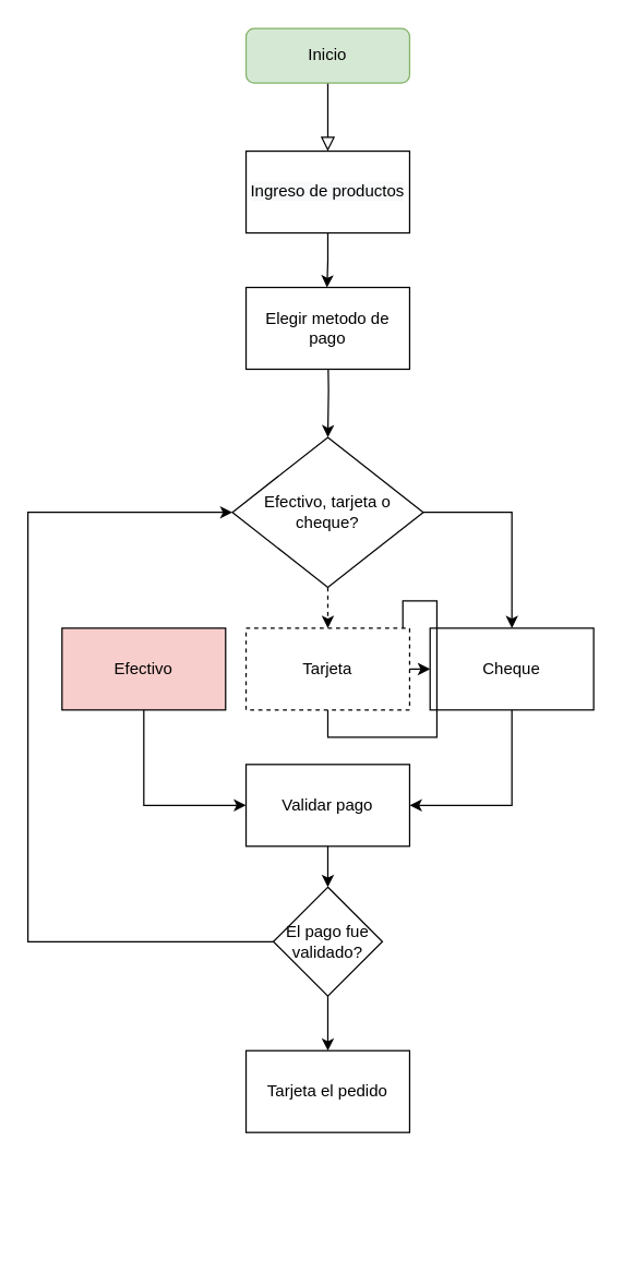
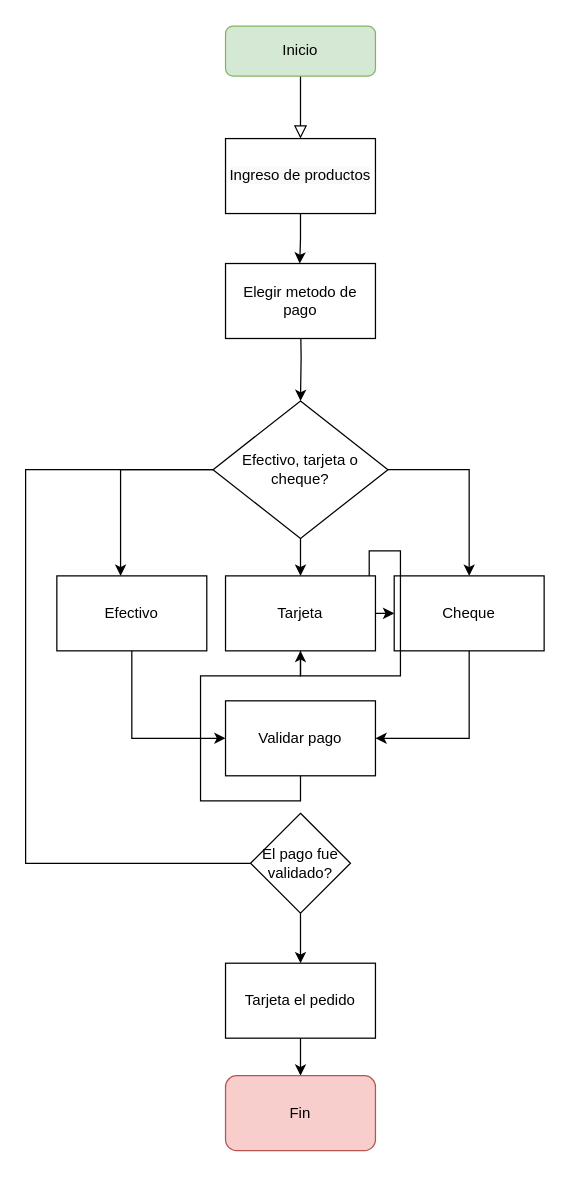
  <mxCell id="0" />
  <mxCell id="1" parent="0" />
  <mxCell id="2" value="" style="rounded=0;html=1;jettySize=auto;orthogonalLoop=1;fontSize=11;endArrow=block;endFill=0;endSize=8;strokeWidth=1;shadow=0;labelBackgroundColor=none;edgeStyle=orthogonalEdgeStyle;" parent="1" source="3" edge="1"><mxGeometry relative="1" as="geometry"><mxPoint x="240" y="110" as="targetPoint" /></mxGeometry></mxCell>
  <mxCell id="3" value="Inicio" style="rounded=1;whiteSpace=wrap;html=1;fontSize=12;glass=0;strokeWidth=1;shadow=0;fillColor=#d5e8d4;strokeColor=#82b366;" parent="1" vertex="1"><mxGeometry x="180" y="20" width="120" height="40" as="geometry" /></mxCell>
  <mxCell id="4" style="edgeStyle=orthogonalEdgeStyle;rounded=0;orthogonalLoop=1;jettySize=auto;html=1;exitX=0.5;exitY=1;exitDx=0;exitDy=0;" edge="1" parent="1" source="24"><mxGeometry relative="1" as="geometry"><mxPoint x="239.41" y="190" as="sourcePoint" /><mxPoint x="239.41" y="210" as="targetPoint" /></mxGeometry></mxCell>
- <mxCell id="6" style="edgeStyle=orthogonalEdgeStyle;rounded=0;orthogonalLoop=1;jettySize=auto;html=1;exitX=0.5;exitY=1;exitDx=0;exitDy=0;entryX=0.5;entryY=0;entryDx=0;entryDy=0;dashed=1;" edge="1" parent="1" source="8" target="15"><mxGeometry relative="1" as="geometry" /></mxCell>
+ <mxCell id="5" style="edgeStyle=orthogonalEdgeStyle;rounded=0;orthogonalLoop=1;jettySize=auto;html=1;exitX=0;exitY=0.5;exitDx=0;exitDy=0;entryX=0.425;entryY=0;entryDx=0;entryDy=0;entryPerimeter=0;" edge="1" parent="1" source="8" target="13"><mxGeometry relative="1" as="geometry" /></mxCell>
+ <mxCell id="6" style="edgeStyle=orthogonalEdgeStyle;rounded=0;orthogonalLoop=1;jettySize=auto;html=1;exitX=0.5;exitY=1;exitDx=0;exitDy=0;entryX=0.5;entryY=0;entryDx=0;entryDy=0;" edge="1" parent="1" source="8" target="15"><mxGeometry relative="1" as="geometry" /></mxCell>
  <mxCell id="7" style="edgeStyle=orthogonalEdgeStyle;rounded=0;orthogonalLoop=1;jettySize=auto;html=1;exitX=1;exitY=0.5;exitDx=0;exitDy=0;entryX=0.5;entryY=0;entryDx=0;entryDy=0;" edge="1" parent="1" source="8" target="11"><mxGeometry relative="1" as="geometry" /></mxCell>
  <mxCell id="8" value="Efectivo, tarjeta o cheque?" style="rhombus;whiteSpace=wrap;html=1;" vertex="1" parent="1"><mxGeometry x="170" y="320" width="140" height="110" as="geometry" /></mxCell>
  <mxCell id="9" style="edgeStyle=orthogonalEdgeStyle;rounded=0;orthogonalLoop=1;jettySize=auto;html=1;entryX=0.5;entryY=0;entryDx=0;entryDy=0;" edge="1" parent="1" target="8"><mxGeometry relative="1" as="geometry"><mxPoint x="240" y="250" as="sourcePoint" /></mxGeometry></mxCell>
  <mxCell id="10" style="edgeStyle=orthogonalEdgeStyle;rounded=0;orthogonalLoop=1;jettySize=auto;html=1;exitX=0.5;exitY=1;exitDx=0;exitDy=0;entryX=1;entryY=0.5;entryDx=0;entryDy=0;" edge="1" parent="1" source="11" target="17"><mxGeometry relative="1" as="geometry" /></mxCell>
  <mxCell id="11" value="Cheque" style="rounded=0;whiteSpace=wrap;html=1;" vertex="1" parent="1"><mxGeometry x="315" y="460" width="120" height="60" as="geometry" /></mxCell>
  <mxCell id="12" style="edgeStyle=orthogonalEdgeStyle;rounded=0;orthogonalLoop=1;jettySize=auto;html=1;exitX=0.5;exitY=1;exitDx=0;exitDy=0;entryX=0;entryY=0.5;entryDx=0;entryDy=0;" edge="1" parent="1" source="13" target="17"><mxGeometry relative="1" as="geometry" /></mxCell>
- <mxCell id="13" value="Efectivo" style="rounded=0;whiteSpace=wrap;html=1;fillColor=#f8cecc;" vertex="1" parent="1"><mxGeometry x="45" y="460" width="120" height="60" as="geometry" /></mxCell>
+ <mxCell id="13" value="Efectivo" style="rounded=0;whiteSpace=wrap;html=1;" vertex="1" parent="1"><mxGeometry x="45" y="460" width="120" height="60" as="geometry" /></mxCell>
  <mxCell id="14" style="edgeStyle=orthogonalEdgeStyle;rounded=0;orthogonalLoop=1;jettySize=auto;html=1;exitX=0.5;exitY=1;exitDx=0;exitDy=0;" edge="1" parent="1" source="15" target="11"><mxGeometry relative="1" as="geometry" /></mxCell>
- <mxCell id="15" value="Tarjeta" style="rounded=0;whiteSpace=wrap;html=1;dashed=1;" vertex="1" parent="1"><mxGeometry x="180" y="460" width="120" height="60" as="geometry" /></mxCell>
- <mxCell id="16" style="edgeStyle=orthogonalEdgeStyle;rounded=0;orthogonalLoop=1;jettySize=auto;html=1;exitX=0.5;exitY=1;exitDx=0;exitDy=0;entryX=0.5;entryY=0;entryDx=0;entryDy=0;" edge="1" parent="1" source="17" target="20"><mxGeometry relative="1" as="geometry" /></mxCell>
+ <mxCell id="15" value="Tarjeta" style="rounded=0;whiteSpace=wrap;html=1;" vertex="1" parent="1"><mxGeometry x="180" y="460" width="120" height="60" as="geometry" /></mxCell>
+ <mxCell id="16" style="edgeStyle=orthogonalEdgeStyle;rounded=0;orthogonalLoop=1;jettySize=auto;html=1;exitX=0.5;exitY=1;exitDx=0;exitDy=0;" edge="1" parent="1" source="17" target="15"><mxGeometry relative="1" as="geometry" /></mxCell>
  <mxCell id="17" value="Validar pago" style="rounded=0;whiteSpace=wrap;html=1;" vertex="1" parent="1"><mxGeometry x="180" y="560" width="120" height="60" as="geometry" /></mxCell>
- <mxCell id="18" style="edgeStyle=orthogonalEdgeStyle;rounded=0;orthogonalLoop=1;jettySize=auto;html=1;exitX=0;exitY=0.5;exitDx=0;exitDy=0;entryX=0;entryY=0.5;entryDx=0;entryDy=0;" edge="1" parent="1" source="20" target="8"><mxGeometry relative="1" as="geometry"><Array as="points"><mxPoint y="690" x="20" /><mxPoint y="375" x="20" /></Array></mxGeometry></mxCell>
+ <mxCell id="18" style="edgeStyle=orthogonalEdgeStyle;rounded=0;orthogonalLoop=1;jettySize=auto;html=1;exitX=0;exitY=0.5;exitDx=0;exitDy=0;entryX=0;entryY=0.5;entryDx=0;entryDy=0;endArrow=none;" edge="1" parent="1" source="20" target="8"><mxGeometry relative="1" as="geometry"><Array as="points"><mxPoint y="690" x="20" /><mxPoint y="375" x="20" /></Array></mxGeometry></mxCell>
  <mxCell id="19" style="edgeStyle=orthogonalEdgeStyle;rounded=0;orthogonalLoop=1;jettySize=auto;html=1;exitX=0.5;exitY=1;exitDx=0;exitDy=0;entryX=0.5;entryY=0;entryDx=0;entryDy=0;" edge="1" parent="1" source="20" target="22"><mxGeometry relative="1" as="geometry" /></mxCell>
  <mxCell id="20" value="El pago fue validado?" style="rhombus;whiteSpace=wrap;html=1;" vertex="1" parent="1"><mxGeometry x="200" y="650" width="80" height="80" as="geometry" /></mxCell>
+ <mxCell id="21" style="edgeStyle=orthogonalEdgeStyle;rounded=0;orthogonalLoop=1;jettySize=auto;html=1;exitX=0.5;exitY=1;exitDx=0;exitDy=0;entryX=0.5;entryY=0;entryDx=0;entryDy=0;" edge="1" parent="1" source="22" target="23"><mxGeometry relative="1" as="geometry" /></mxCell>
  <mxCell id="22" value="Tarjeta el pedido" style="rounded=0;whiteSpace=wrap;html=1;" vertex="1" parent="1"><mxGeometry x="180" y="770" width="120" height="60" as="geometry" /></mxCell>
+ <mxCell id="23" value="Fin" style="rounded=1;whiteSpace=wrap;html=1;fillColor=#f8cecc;strokeColor=#b85450;" vertex="1" parent="1"><mxGeometry x="180" y="860" width="120" height="60" as="geometry" /></mxCell>
  <mxCell id="24" value="&#10;&#10;&lt;span style=&quot;color: rgb(0, 0, 0); font-family: helvetica; font-size: 12px; font-style: normal; font-weight: 400; letter-spacing: normal; text-align: center; text-indent: 0px; text-transform: none; word-spacing: 0px; background-color: rgb(248, 249, 250); display: inline; float: none;&quot;&gt;Ingreso de productos&lt;/span&gt;&#10;&#10;" style="rounded=0;whiteSpace=wrap;html=1;" vertex="1" parent="1"><mxGeometry x="180" y="110" width="120" height="60" as="geometry" /></mxCell>
  <mxCell id="25" value="&lt;span&gt;Elegir metodo de pago&lt;/span&gt;" style="rounded=0;whiteSpace=wrap;html=1;" vertex="1" parent="1"><mxGeometry x="180" y="210" width="120" height="60" as="geometry" /></mxCell>
